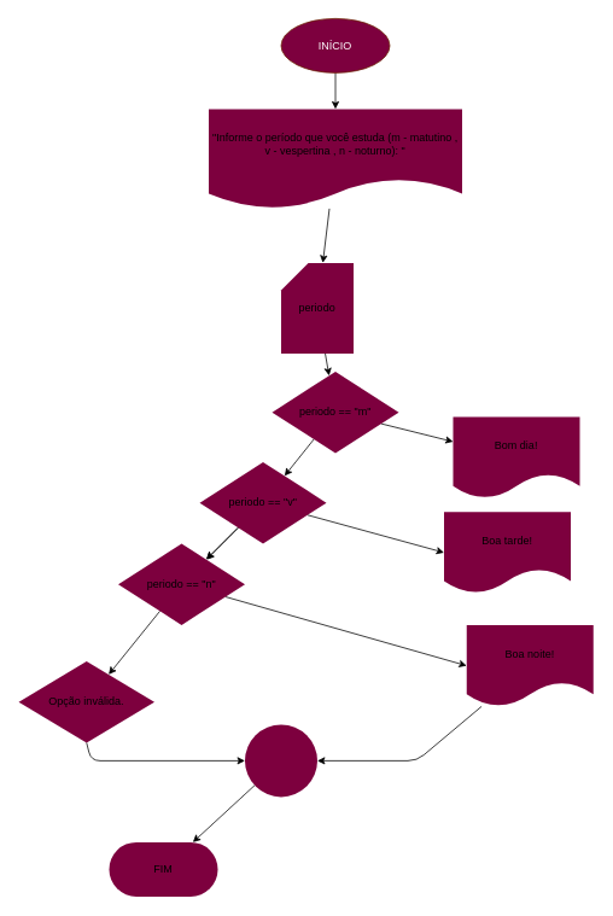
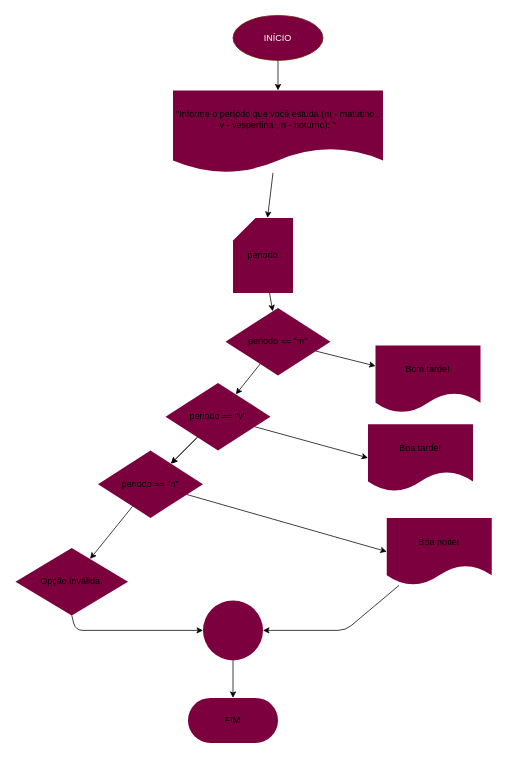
  <mxCell id="0" />
  <mxCell id="1" parent="0" />
  <mxCell id="2" value="" style="edgeStyle=none;html=1;" edge="1" parent="1" source="3" target="5"><mxGeometry relative="1" as="geometry" /></mxCell>
  <mxCell id="3" value="INÍCIO" style="ellipse;whiteSpace=wrap;html=1;arcSize=50;fillColor=#7D003E;fontColor=#ffffff;strokeColor=#6D1F00;" vertex="1" parent="1"><mxGeometry x="310" y="20" width="120" height="60" as="geometry" /></mxCell>
  <mxCell id="4" value="" style="edgeStyle=none;html=1;" edge="1" parent="1" source="5" target="7"><mxGeometry relative="1" as="geometry" /></mxCell>
  <mxCell id="5" value="&quot;Informe o período que você estuda (m - matutino , v - vespertina , n - noturno): &quot;" style="shape=document;whiteSpace=wrap;html=1;boundedLbl=1;fillColor=#7D003E;strokeColor=none;" vertex="1" parent="1"><mxGeometry x="230" y="120" width="280" height="110" as="geometry" /></mxCell>
  <mxCell id="6" value="" style="edgeStyle=none;html=1;" edge="1" parent="1" source="7" target="10"><mxGeometry relative="1" as="geometry" /></mxCell>
  <mxCell id="7" value="periodo" style="shape=card;whiteSpace=wrap;html=1;fillColor=#7D003E;strokeColor=none;" vertex="1" parent="1"><mxGeometry x="310" y="290" width="80" height="100" as="geometry" /></mxCell>
  <mxCell id="8" value="" style="edgeStyle=none;html=1;" edge="1" parent="1" source="10" target="14"><mxGeometry relative="1" as="geometry" /></mxCell>
  <mxCell id="9" value="" style="edgeStyle=none;html=1;" edge="1" parent="1" source="10" target="21"><mxGeometry relative="1" as="geometry" /></mxCell>
  <mxCell id="10" value="periodo == &quot;m&quot;" style="rhombus;whiteSpace=wrap;html=1;fillColor=#7D003E;strokeColor=none;" vertex="1" parent="1"><mxGeometry x="300" y="410" width="140" height="90" as="geometry" /></mxCell>
  <mxCell id="11" value="" style="edgeStyle=none;html=1;" edge="1" parent="1" source="14" target="17"><mxGeometry relative="1" as="geometry" /></mxCell>
  <mxCell id="12" value="" style="edgeStyle=none;html=1;" edge="1" parent="1" source="14" target="17"><mxGeometry relative="1" as="geometry" /></mxCell>
  <mxCell id="13" style="edgeStyle=none;html=1;entryX=0;entryY=0.5;entryDx=0;entryDy=0;" edge="1" parent="1" source="14" target="20"><mxGeometry relative="1" as="geometry" /></mxCell>
  <mxCell id="14" value="periodo == &quot;v&quot;" style="rhombus;whiteSpace=wrap;html=1;fillColor=#7D003E;strokeColor=none;" vertex="1" parent="1"><mxGeometry x="220" y="510" width="140" height="90" as="geometry" /></mxCell>
  <mxCell id="15" style="edgeStyle=none;html=1;entryX=0;entryY=0.5;entryDx=0;entryDy=0;" edge="1" parent="1" source="17" target="19"><mxGeometry relative="1" as="geometry" /></mxCell>
  <mxCell id="16" value="" style="edgeStyle=none;html=1;" edge="1" parent="1" source="17" target="23"><mxGeometry relative="1" as="geometry" /></mxCell>
  <mxCell id="17" value="periodo == &quot;n&quot;" style="rhombus;whiteSpace=wrap;html=1;fillColor=#7D003E;strokeColor=none;" vertex="1" parent="1"><mxGeometry x="130" y="600" width="140" height="90" as="geometry" /></mxCell>
  <mxCell id="18" style="edgeStyle=none;html=1;entryX=1;entryY=0.5;entryDx=0;entryDy=0;" edge="1" parent="1" source="19" target="25"><mxGeometry relative="1" as="geometry"><Array as="points"><mxPoint x="460" y="840" /></Array></mxGeometry></mxCell>
  <mxCell id="19" value="Boa noite!" style="shape=document;whiteSpace=wrap;html=1;boundedLbl=1;fillColor=#7D003E;strokeColor=none;" vertex="1" parent="1"><mxGeometry x="515" y="690" width="140" height="90" as="geometry" /></mxCell>
  <mxCell id="20" value="Boa tarde!" style="shape=document;whiteSpace=wrap;html=1;boundedLbl=1;fillColor=#7D003E;strokeColor=none;" vertex="1" parent="1"><mxGeometry x="490" y="565" width="140" height="90" as="geometry" /></mxCell>
- <mxCell id="21" value="Bom dia!" style="shape=document;whiteSpace=wrap;html=1;boundedLbl=1;fillColor=#7D003E;strokeColor=none;" vertex="1" parent="1"><mxGeometry x="500" y="460" width="140" height="90" as="geometry" /></mxCell>
+ <mxCell id="21" value="Bom tarde!" style="shape=document;whiteSpace=wrap;html=1;boundedLbl=1;fillColor=#7D003E;strokeColor=none;" vertex="1" parent="1"><mxGeometry x="500" y="460" width="140" height="90" as="geometry" /></mxCell>
  <mxCell id="22" style="edgeStyle=none;html=1;entryX=0;entryY=0.5;entryDx=0;entryDy=0;exitX=0.5;exitY=1;exitDx=0;exitDy=0;" edge="1" parent="1" source="23" target="25"><mxGeometry relative="1" as="geometry"><Array as="points"><mxPoint x="100" y="840" /></Array></mxGeometry></mxCell>
  <mxCell id="23" value="Opção inválida." style="rhombus;whiteSpace=wrap;html=1;fillColor=#7D003E;strokeColor=none;" vertex="1" parent="1"><mxGeometry x="20" y="730" width="150" height="90" as="geometry" /></mxCell>
  <mxCell id="24" value="" style="edgeStyle=none;html=1;" edge="1" parent="1" source="25" target="26"><mxGeometry relative="1" as="geometry" /></mxCell>
  <mxCell id="25" value="" style="ellipse;whiteSpace=wrap;html=1;aspect=fixed;fillColor=#7D003E;strokeColor=none;" vertex="1" parent="1"><mxGeometry x="270" y="800" width="80" height="80" as="geometry" /></mxCell>
- <mxCell id="26" value="FIM" style="rounded=1;whiteSpace=wrap;html=1;fillColor=#7D003E;arcSize=50;strokeColor=none;" vertex="1" parent="1"><mxGeometry x="120" y="930" width="120" height="60" as="geometry" /></mxCell>
+ <mxCell id="26" value="FIM" style="rounded=1;whiteSpace=wrap;html=1;fillColor=#7D003E;arcSize=50;strokeColor=none;" vertex="1" parent="1"><mxGeometry x="250" y="930" width="120" height="60" as="geometry" /></mxCell>
